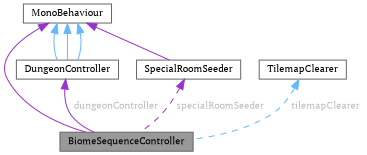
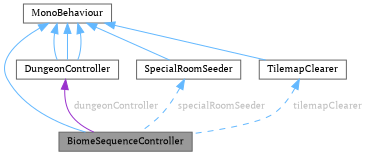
  digraph {
    fontname="PT Serif"
    node [color=gray40 fillcolor=white fontname="PT Serif" fontsize=10 shape=box style=filled]
    edge [color=steelblue1 dir=back fontname="PT Serif" fontsize=10 labelfontname=Helvetica labelfontsize=10 style=solid]
    n1 [fillcolor=grey60 fontcolor=black height=0.2 label=BiomeSequenceController width=0.4]
    n2 [height=0.2 label=MonoBehaviour width=0.4]
    n3 [height=0.2 label=DungeonController width=0.4]
    n4 [height=0.2 label=SpecialRoomSeeder width=0.4]
    n5 [height=0.2 label=TilemapClearer width=0.4]
-   n2 -> n1 [color=darkorchid3]
+   n2 -> n1
    n2 -> n3
    n2 -> n3
    n2 -> n3
-   n2 -> n4 [color=darkorchid3]
+   n2 -> n4
+   n2 -> n5
    n3 -> n1 [color=darkorchid3 fontcolor=grey label=<<TABLE CELLBORDER="0" BORDER="0"><TR><TD VALIGN="top" ALIGN="LEFT" CELLPADDING="1" CELLSPACING="0">dungeonController</TD></TR> </TABLE>>]
-   n4 -> n1 [color=darkorchid3 fontcolor=grey label=<<TABLE CELLBORDER="0" BORDER="0"><TR><TD VALIGN="top" ALIGN="LEFT" CELLPADDING="1" CELLSPACING="0">specialRoomSeeder</TD></TR> </TABLE>> style=dashed]
+   n4 -> n1 [fontcolor=grey label=<<TABLE CELLBORDER="0" BORDER="0"><TR><TD VALIGN="top" ALIGN="LEFT" CELLPADDING="1" CELLSPACING="0">specialRoomSeeder</TD></TR> </TABLE>> style=dashed]
    n5 -> n1 [fontcolor=grey label=<<TABLE CELLBORDER="0" BORDER="0"><TR><TD VALIGN="top" ALIGN="LEFT" CELLPADDING="1" CELLSPACING="0">tilemapClearer</TD></TR> </TABLE>> style=dashed]
  }
